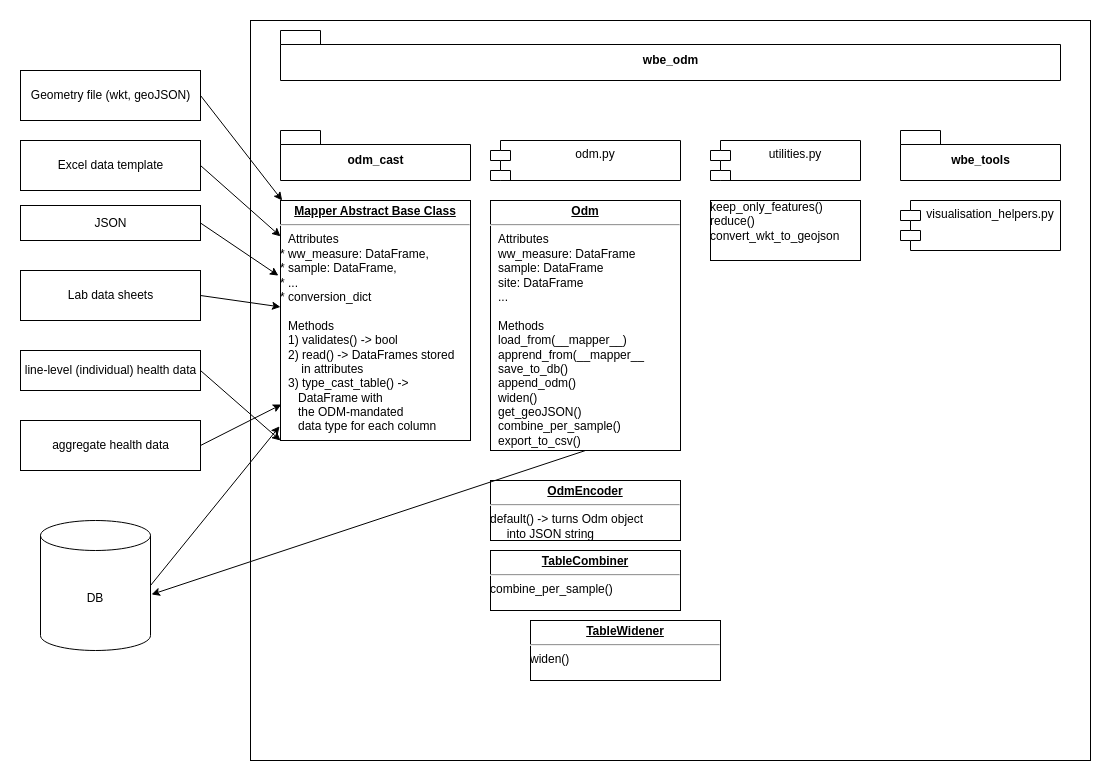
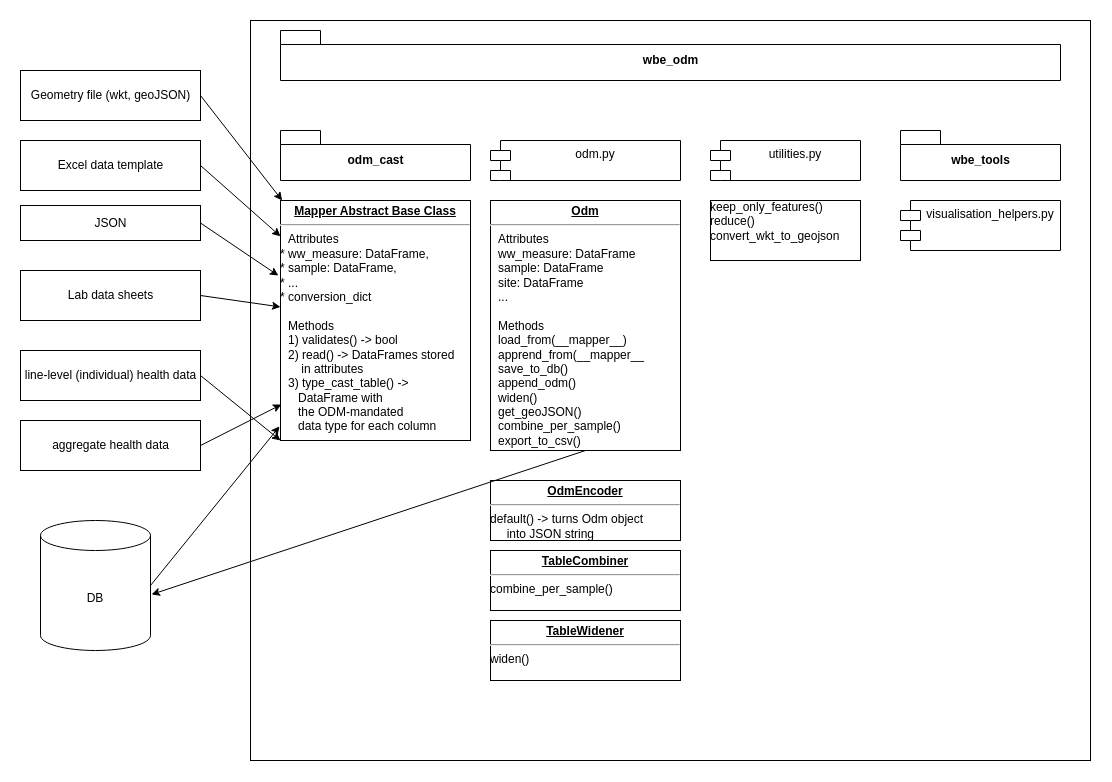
  <mxCell id="0" />
  <mxCell id="1" parent="0" />
  <mxCell id="2" value="" style="rounded=0;whiteSpace=wrap;html=1;fontColor=#FF0000;fillColor=none;" parent="1" vertex="1"><mxGeometry x="250" y="20" width="840" height="740" as="geometry" /></mxCell>
  <mxCell id="3" value="wbe_odm" style="shape=folder;fontStyle=1;spacingTop=10;tabWidth=40;tabHeight=14;tabPosition=left;html=1;" parent="1" vertex="1"><mxGeometry x="280" y="30" width="780" height="50" as="geometry" /></mxCell>
  <mxCell id="4" value="odm.py " style="shape=module;align=left;spacingLeft=20;align=center;verticalAlign=top;" parent="1" vertex="1"><mxGeometry x="490" y="140" width="190" height="40" as="geometry" /></mxCell>
  <mxCell id="5" value="utilities.py " style="shape=module;align=left;spacingLeft=20;align=center;verticalAlign=top;" parent="1" vertex="1"><mxGeometry x="710" y="140" width="150" height="40" as="geometry" /></mxCell>
  <mxCell id="6" value="visualisation_helpers.py " style="shape=module;align=left;spacingLeft=20;align=center;verticalAlign=top;" parent="1" vertex="1"><mxGeometry x="900" y="200" width="160" height="50" as="geometry" /></mxCell>
  <mxCell id="7" value="&lt;p style=&quot;margin: 0px ; margin-top: 4px ; text-align: center ; text-decoration: underline&quot;&gt;&lt;b&gt;Odm&lt;/b&gt;&lt;/p&gt;&lt;hr&gt;&lt;p style=&quot;margin: 0px ; margin-left: 8px&quot;&gt;Attributes&lt;br&gt;&lt;/p&gt;&lt;p style=&quot;margin: 0px ; margin-left: 8px&quot;&gt;ww_measure: DataFrame&lt;/p&gt;&lt;p style=&quot;margin: 0px ; margin-left: 8px&quot;&gt;sample: DataFrame&lt;/p&gt;&lt;p style=&quot;margin: 0px ; margin-left: 8px&quot;&gt;site: DataFrame&lt;/p&gt;&lt;p style=&quot;margin: 0px ; margin-left: 8px&quot;&gt;...&lt;/p&gt;&lt;p style=&quot;margin: 0px ; margin-left: 8px&quot;&gt;&lt;br&gt;&lt;/p&gt;&lt;p style=&quot;margin: 0px ; margin-left: 8px&quot;&gt;Methods&lt;/p&gt;&lt;p style=&quot;margin: 0px ; margin-left: 8px&quot;&gt;load_from(__mapper__)&lt;/p&gt;&lt;p style=&quot;margin: 0px ; margin-left: 8px&quot;&gt;apprend_from(__mapper__&lt;font color=&quot;#ffffff&quot;&gt;)&lt;/font&gt;&lt;br&gt;&lt;/p&gt;&lt;p style=&quot;margin: 0px ; margin-left: 8px&quot;&gt;save_to_db()&lt;/p&gt;&lt;p style=&quot;margin: 0px ; margin-left: 8px&quot;&gt;append_odm()&lt;/p&gt;&lt;p style=&quot;margin: 0px ; margin-left: 8px&quot;&gt;widen()&lt;/p&gt;&lt;p style=&quot;margin: 0px ; margin-left: 8px&quot;&gt;get_geoJSON()&lt;/p&gt;&lt;p style=&quot;margin: 0px ; margin-left: 8px&quot;&gt;combine_per_sample()&lt;/p&gt;&lt;p style=&quot;margin: 0px ; margin-left: 8px&quot;&gt;export_to_csv()&lt;br&gt;&lt;/p&gt;&lt;p style=&quot;margin: 0px ; margin-left: 8px&quot;&gt;&lt;br&gt;&lt;/p&gt;" style="verticalAlign=top;align=left;overflow=fill;fontSize=12;fontFamily=Helvetica;html=1;" parent="1" vertex="1"><mxGeometry x="490" y="200" width="190" height="250" as="geometry" /></mxCell>
  <mxCell id="8" value="&lt;p style=&quot;margin: 0px ; margin-top: 4px ; text-align: center ; text-decoration: underline&quot;&gt;&lt;b&gt;OdmEncoder&lt;/b&gt;&lt;/p&gt;&lt;hr&gt;default() -&amp;gt; turns Odm object&lt;br&gt;&amp;nbsp; &amp;nbsp; &amp;nbsp;into JSON string" style="verticalAlign=top;align=left;overflow=fill;fontSize=12;fontFamily=Helvetica;html=1;" parent="1" vertex="1"><mxGeometry x="490" y="480" width="190" height="60" as="geometry" /></mxCell>
  <mxCell id="9" value="&lt;div&gt;&lt;span&gt;keep_only_features()&lt;/span&gt;&lt;br&gt;&lt;/div&gt;&lt;div&gt;reduce()&lt;/div&gt;&lt;div&gt;convert_wkt_to_geojson&lt;/div&gt;&lt;div&gt;&lt;br&gt;&lt;/div&gt;&lt;div&gt;&lt;br&gt;&lt;/div&gt;" style="verticalAlign=top;align=left;overflow=fill;fontSize=12;fontFamily=Helvetica;html=1;" parent="1" vertex="1"><mxGeometry x="710" y="200" width="150" height="60" as="geometry" /></mxCell>
  <mxCell id="10" value="Excel data template" style="html=1;" parent="1" vertex="1"><mxGeometry x="20" y="140" width="180" height="50" as="geometry" /></mxCell>
  <mxCell id="11" value="DB" style="shape=cylinder3;whiteSpace=wrap;html=1;boundedLbl=1;backgroundOutline=1;size=15;" parent="1" vertex="1"><mxGeometry x="40" y="520" width="110" height="130" as="geometry" /></mxCell>
  <mxCell id="12" value="" style="endArrow=classic;html=1;exitX=1;exitY=0.5;exitDx=0;exitDy=0;" parent="1" source="10" target="21" edge="1"><mxGeometry width="50" height="50" relative="1" as="geometry"><mxPoint x="155" y="260" as="sourcePoint" /><mxPoint x="250" y="320" as="targetPoint" /></mxGeometry></mxCell>
  <mxCell id="13" value="" style="endArrow=classic;html=1;entryX=1.009;entryY=0.569;entryDx=0;entryDy=0;entryPerimeter=0;exitX=0.5;exitY=1;exitDx=0;exitDy=0;" parent="1" source="7" target="11" edge="1"><mxGeometry width="50" height="50" relative="1" as="geometry"><mxPoint x="510" y="520" as="sourcePoint" /><mxPoint x="410" y="590" as="targetPoint" /></mxGeometry></mxCell>
  <mxCell id="14" value="" style="endArrow=classic;html=1;entryX=-0.005;entryY=0.941;entryDx=0;entryDy=0;exitX=1;exitY=0.5;exitDx=0;exitDy=0;exitPerimeter=0;entryPerimeter=0;" parent="1" source="11" target="21" edge="1"><mxGeometry width="50" height="50" relative="1" as="geometry"><mxPoint x="160" y="750" as="sourcePoint" /><mxPoint x="260" y="680" as="targetPoint" /></mxGeometry></mxCell>
  <mxCell id="15" value="Geometry file (wkt, geoJSON)" style="html=1;" parent="1" vertex="1"><mxGeometry x="20" y="70" width="180" height="50" as="geometry" /></mxCell>
  <mxCell id="16" value="" style="endArrow=classic;html=1;exitX=1;exitY=0.5;exitDx=0;exitDy=0;" parent="1" source="15" target="21" edge="1"><mxGeometry width="50" height="50" relative="1" as="geometry"><mxPoint x="180" y="190" as="sourcePoint" /><mxPoint x="275" y="250" as="targetPoint" /></mxGeometry></mxCell>
- <mxCell id="17" value="line-level (individual) health data" style="html=1;" parent="1" vertex="1"><mxGeometry x="20" y="350" width="180" height="40" as="geometry" /></mxCell>
+ <mxCell id="17" value="line-level (individual) health data" style="html=1;" parent="1" vertex="1"><mxGeometry x="20" y="350" width="180" height="50" as="geometry" /></mxCell>
  <mxCell id="18" value="" style="endArrow=classic;html=1;exitX=1;exitY=0.5;exitDx=0;exitDy=0;" parent="1" source="17" edge="1"><mxGeometry width="50" height="50" relative="1" as="geometry"><mxPoint x="210" y="490" as="sourcePoint" /><mxPoint x="280" y="440" as="targetPoint" /></mxGeometry></mxCell>
  <mxCell id="19" value="aggregate health data" style="html=1;" parent="1" vertex="1"><mxGeometry x="20" y="420" width="180" height="50" as="geometry" /></mxCell>
  <mxCell id="20" value="" style="endArrow=classic;html=1;entryX=0.005;entryY=0.85;entryDx=0;entryDy=0;entryPerimeter=0;exitX=1;exitY=0.5;exitDx=0;exitDy=0;" parent="1" source="19" target="21" edge="1"><mxGeometry width="50" height="50" relative="1" as="geometry"><mxPoint x="190" y="590" as="sourcePoint" /><mxPoint x="290" y="520" as="targetPoint" /></mxGeometry></mxCell>
  <mxCell id="21" value="&lt;p style=&quot;margin: 0px ; margin-top: 4px ; text-align: center ; text-decoration: underline&quot;&gt;&lt;b&gt;Mapper Abstract Base Class&lt;/b&gt;&lt;br&gt;&lt;/p&gt;&lt;hr&gt;&lt;p style=&quot;margin: 0px ; margin-left: 8px&quot;&gt;Attributes&lt;br&gt;&lt;/p&gt;* ww_measure: DataFrame,&lt;br&gt;* sample: DataFrame,&lt;br&gt;* ...&lt;br&gt;* conversion_dict&lt;br&gt;&lt;p style=&quot;margin: 0px ; margin-left: 8px&quot;&gt;&lt;br&gt;&lt;/p&gt;&lt;p style=&quot;margin: 0px ; margin-left: 8px&quot;&gt;Methods&lt;/p&gt;&lt;p style=&quot;margin: 0px ; margin-left: 8px&quot;&gt;1) validates() -&amp;gt; bool&lt;/p&gt;&lt;p style=&quot;margin: 0px ; margin-left: 8px&quot;&gt;2) read() -&amp;gt; DataFrames stored&lt;/p&gt;&lt;p style=&quot;margin: 0px ; margin-left: 8px&quot;&gt;&amp;nbsp; &amp;nbsp; in attributes&lt;/p&gt;&lt;p style=&quot;margin: 0px ; margin-left: 8px&quot;&gt;3) type_cast_table() -&amp;gt;&lt;/p&gt;&lt;p style=&quot;margin: 0px ; margin-left: 8px&quot;&gt;&amp;nbsp; &amp;nbsp;DataFrame with&lt;/p&gt;&lt;p style=&quot;margin: 0px ; margin-left: 8px&quot;&gt;&amp;nbsp; &amp;nbsp;the ODM-mandated&lt;/p&gt;&lt;p style=&quot;margin: 0px ; margin-left: 8px&quot;&gt;&amp;nbsp; &amp;nbsp;data type for each column&lt;/p&gt;&lt;br&gt;&lt;p style=&quot;margin: 0px ; margin-left: 8px&quot;&gt;&lt;br&gt;&lt;/p&gt;" style="verticalAlign=top;align=left;overflow=fill;fontSize=12;fontFamily=Helvetica;html=1;" parent="1" vertex="1"><mxGeometry x="280" y="200" width="190" height="240" as="geometry" /></mxCell>
  <mxCell id="22" value="&lt;div&gt;wbe_tools&lt;/div&gt;" style="shape=folder;fontStyle=1;spacingTop=10;tabWidth=40;tabHeight=14;tabPosition=left;html=1;" parent="1" vertex="1"><mxGeometry x="900" y="130" width="160" height="50" as="geometry" /></mxCell>
  <mxCell id="23" value="odm_cast" style="shape=folder;fontStyle=1;spacingTop=10;tabWidth=40;tabHeight=14;tabPosition=left;html=1;" parent="1" vertex="1"><mxGeometry x="280" y="130" width="190" height="50" as="geometry" /></mxCell>
  <mxCell id="24" value="JSON" style="html=1;" parent="1" vertex="1"><mxGeometry x="20" y="205" width="180" height="35" as="geometry" /></mxCell>
  <mxCell id="25" value="Lab data sheets" style="html=1;" parent="1" vertex="1"><mxGeometry x="20" y="270" width="180" height="50" as="geometry" /></mxCell>
  <mxCell id="26" value="" style="endArrow=classic;html=1;exitX=1;exitY=0.5;exitDx=0;exitDy=0;entryX=-0.011;entryY=0.313;entryDx=0;entryDy=0;entryPerimeter=0;" parent="1" source="24" target="21" edge="1"><mxGeometry width="50" height="50" relative="1" as="geometry"><mxPoint x="165" y="270" as="sourcePoint" /><mxPoint x="290" y="326.818" as="targetPoint" /></mxGeometry></mxCell>
  <mxCell id="27" value="" style="endArrow=classic;html=1;exitX=1;exitY=0.5;exitDx=0;exitDy=0;" parent="1" source="25" target="21" edge="1"><mxGeometry width="50" height="50" relative="1" as="geometry"><mxPoint x="175" y="280" as="sourcePoint" /><mxPoint x="300" y="336.818" as="targetPoint" /></mxGeometry></mxCell>
  <mxCell id="28" value="&lt;p style=&quot;margin: 0px ; margin-top: 4px ; text-align: center ; text-decoration: underline&quot;&gt;&lt;b&gt;TableCombiner&lt;/b&gt;&lt;/p&gt;&lt;hr&gt;combine_per_sample()" style="verticalAlign=top;align=left;overflow=fill;fontSize=12;fontFamily=Helvetica;html=1;" vertex="1" parent="1"><mxGeometry x="490" y="550" width="190" height="60" as="geometry" /></mxCell>
- <mxCell id="29" value="&lt;p style=&quot;margin: 0px ; margin-top: 4px ; text-align: center ; text-decoration: underline&quot;&gt;&lt;b&gt;TableWidener&lt;/b&gt;&lt;/p&gt;&lt;hr&gt;widen()" style="verticalAlign=top;align=left;overflow=fill;fontSize=12;fontFamily=Helvetica;html=1;" vertex="1" parent="1"><mxGeometry x="530" y="620" width="190" height="60" as="geometry" /></mxCell>
+ <mxCell id="29" value="&lt;p style=&quot;margin: 0px ; margin-top: 4px ; text-align: center ; text-decoration: underline&quot;&gt;&lt;b&gt;TableWidener&lt;/b&gt;&lt;/p&gt;&lt;hr&gt;widen()" style="verticalAlign=top;align=left;overflow=fill;fontSize=12;fontFamily=Helvetica;html=1;" vertex="1" parent="1"><mxGeometry x="490" y="620" width="190" height="60" as="geometry" /></mxCell>
